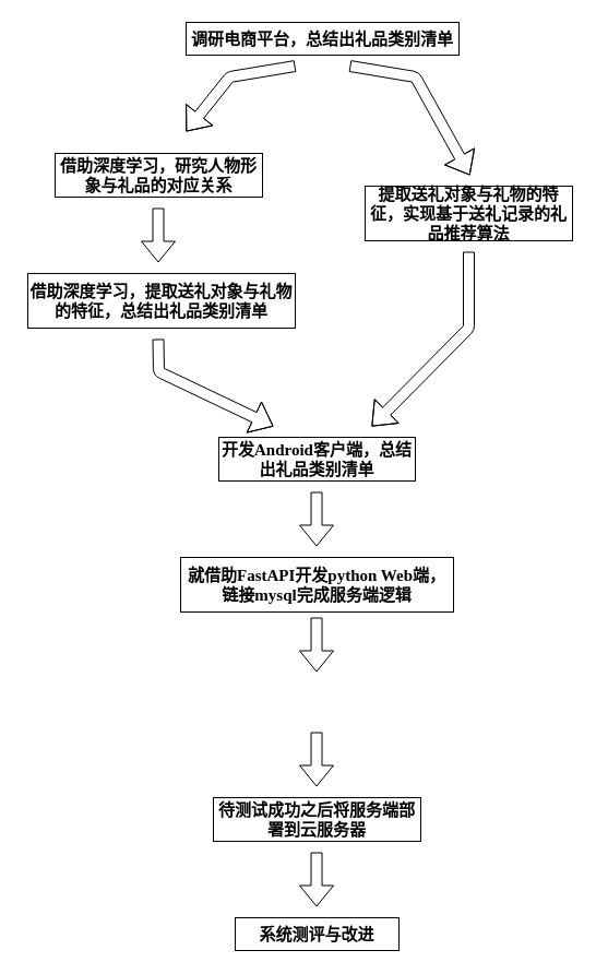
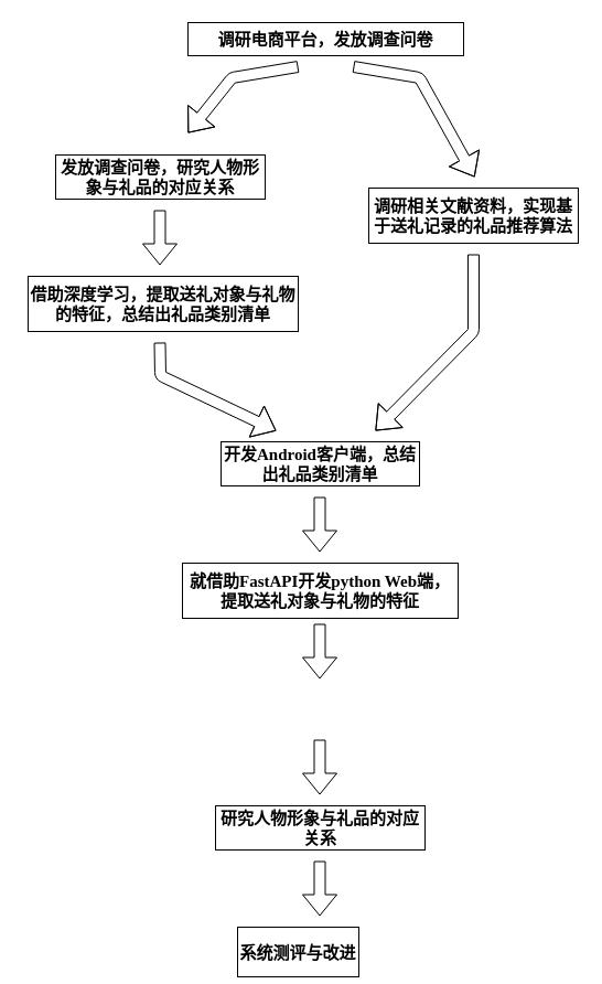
  <mxCell id="0" />
  <mxCell id="1" parent="0" />
  <mxCell id="2" value="" style="group" vertex="1" connectable="0" parent="1"><mxGeometry x="170" y="20" width="250" height="90" as="geometry" /></mxCell>
- <mxCell id="3" value="&lt;b&gt;&lt;font style=&quot;font-size: 15px&quot; face=&quot;Comic Sans MS&quot;&gt;调研电商平台，总结出礼品类别清单&lt;/font&gt;&lt;/b&gt;" style="rounded=0;whiteSpace=wrap;html=1;" vertex="1" parent="2"><mxGeometry width="250" height="30" as="geometry" /></mxCell>
+ <mxCell id="3" value="&lt;b&gt;&lt;font style=&quot;font-size: 15px&quot; face=&quot;Comic Sans MS&quot;&gt;调研电商平台，发放调查问卷&lt;/font&gt;&lt;/b&gt;" style="rounded=0;whiteSpace=wrap;html=1;" vertex="1" parent="2"><mxGeometry width="250" height="30" as="geometry" /></mxCell>
  <mxCell id="4" value="" style="shape=flexArrow;endArrow=classic;html=1;" edge="1" parent="2"><mxGeometry width="50" height="50" relative="1" as="geometry"><mxPoint x="100" y="40" as="sourcePoint" /><mxPoint y="100" as="targetPoint" /><Array as="points"><mxPoint x="40" y="50" /></Array></mxGeometry></mxCell>
  <mxCell id="5" value="" style="group" vertex="1" connectable="0" parent="1"><mxGeometry x="20" y="150" width="250" height="90" as="geometry" /></mxCell>
- <mxCell id="6" value="&lt;b&gt;&lt;font style=&quot;font-size: 15px&quot; face=&quot;Comic Sans MS&quot;&gt;&lt;font style=&quot;vertical-align: inherit&quot;&gt;&lt;font style=&quot;vertical-align: inherit&quot;&gt;借助深度学习，研究人物形象与礼品的对应关系&lt;/font&gt;&lt;/font&gt;&lt;/font&gt;&lt;/b&gt;" style="rounded=0;whiteSpace=wrap;html=1;" vertex="1" parent="5"><mxGeometry x="30" y="-10" width="190" height="40" as="geometry" /></mxCell>
+ <mxCell id="6" value="&lt;b&gt;&lt;font style=&quot;font-size: 15px&quot; face=&quot;Comic Sans MS&quot;&gt;&lt;font style=&quot;vertical-align: inherit&quot;&gt;&lt;font style=&quot;vertical-align: inherit&quot;&gt;发放调查问卷，研究人物形象与礼品的对应关系&lt;/font&gt;&lt;/font&gt;&lt;/font&gt;&lt;/b&gt;" style="rounded=0;whiteSpace=wrap;html=1;" vertex="1" parent="5"><mxGeometry x="30" y="-10" width="190" height="40" as="geometry" /></mxCell>
  <mxCell id="7" value="" style="shape=flexArrow;endArrow=classic;html=1;" edge="1" parent="5"><mxGeometry width="50" height="50" relative="1" as="geometry"><mxPoint x="124.5" y="40" as="sourcePoint" /><mxPoint x="124.5" y="90" as="targetPoint" /></mxGeometry></mxCell>
  <mxCell id="8" value="" style="group" vertex="1" connectable="0" parent="1"><mxGeometry x="160" y="410" width="260" height="90" as="geometry" /></mxCell>
  <mxCell id="9" value="" style="shape=flexArrow;endArrow=classic;html=1;" edge="1" parent="8"><mxGeometry width="50" height="50" relative="1" as="geometry"><mxPoint x="129.5" y="40" as="sourcePoint" /><mxPoint x="129.5" y="90" as="targetPoint" /></mxGeometry></mxCell>
  <mxCell id="10" value="&lt;b&gt;&lt;font style=&quot;font-size: 15px&quot; face=&quot;Comic Sans MS&quot;&gt;&lt;font style=&quot;vertical-align: inherit&quot;&gt;&lt;font style=&quot;vertical-align: inherit&quot;&gt;&lt;font style=&quot;vertical-align: inherit&quot;&gt;&lt;font style=&quot;vertical-align: inherit&quot;&gt;开发Android客户端，总结出礼品类别清单&lt;/font&gt;&lt;/font&gt;&lt;/font&gt;&lt;/font&gt;&lt;/font&gt;&lt;/b&gt;" style="rounded=0;whiteSpace=wrap;html=1;" vertex="1" parent="8"><mxGeometry x="40" y="-10" width="180" height="40" as="geometry" /></mxCell>
  <mxCell id="11" value="" style="group" vertex="1" connectable="0" parent="1"><mxGeometry x="165" y="630" width="250" height="90" as="geometry" /></mxCell>
  <mxCell id="12" value="" style="shape=flexArrow;endArrow=classic;html=1;" edge="1" parent="11"><mxGeometry width="50" height="50" relative="1" as="geometry"><mxPoint x="124.5" y="40" as="sourcePoint" /><mxPoint x="124.5" y="90" as="targetPoint" /></mxGeometry></mxCell>
  <mxCell id="13" value="" style="group" vertex="1" connectable="0" parent="1"><mxGeometry x="165" y="740" width="250" height="90" as="geometry" /></mxCell>
  <mxCell id="14" value="" style="shape=flexArrow;endArrow=classic;html=1;" edge="1" parent="13"><mxGeometry width="50" height="50" relative="1" as="geometry"><mxPoint x="124.5" y="40" as="sourcePoint" /><mxPoint x="124.5" y="90" as="targetPoint" /></mxGeometry></mxCell>
- <mxCell id="15" value="&lt;b&gt;&lt;font style=&quot;font-size: 15px&quot; face=&quot;Comic Sans MS&quot;&gt;&lt;font style=&quot;vertical-align: inherit&quot;&gt;&lt;font style=&quot;vertical-align: inherit&quot;&gt;&lt;font style=&quot;vertical-align: inherit&quot;&gt;&lt;font style=&quot;vertical-align: inherit&quot;&gt;待测试成功之后将服务端部署到云服务器&lt;/font&gt;&lt;/font&gt;&lt;/font&gt;&lt;/font&gt;&lt;/font&gt;&lt;/b&gt;" style="rounded=0;whiteSpace=wrap;html=1;" vertex="1" parent="13"><mxGeometry x="30" y="-10" width="190" height="40" as="geometry" /></mxCell>
+ <mxCell id="15" value="&lt;b&gt;&lt;font style=&quot;font-size: 15px&quot; face=&quot;Comic Sans MS&quot;&gt;&lt;font style=&quot;vertical-align: inherit&quot;&gt;&lt;font style=&quot;vertical-align: inherit&quot;&gt;&lt;font style=&quot;vertical-align: inherit&quot;&gt;&lt;font style=&quot;vertical-align: inherit&quot;&gt;研究人物形象与礼品的对应关系&lt;/font&gt;&lt;/font&gt;&lt;/font&gt;&lt;/font&gt;&lt;/font&gt;&lt;/b&gt;" style="rounded=0;whiteSpace=wrap;html=1;" vertex="1" parent="13"><mxGeometry x="30" y="-10" width="190" height="40" as="geometry" /></mxCell>
  <mxCell id="16" value="" style="group" vertex="1" connectable="0" parent="1"><mxGeometry x="165" y="525" width="250" height="90" as="geometry" /></mxCell>
  <mxCell id="17" value="" style="shape=flexArrow;endArrow=classic;html=1;" edge="1" parent="16"><mxGeometry width="50" height="50" relative="1" as="geometry"><mxPoint x="124.5" y="40" as="sourcePoint" /><mxPoint x="124.5" y="90" as="targetPoint" /></mxGeometry></mxCell>
  <mxCell id="18" value="" style="group" vertex="1" connectable="0" parent="1"><mxGeometry x="170" y="240" width="270" height="110" as="geometry" /></mxCell>
  <mxCell id="19" value="" style="group" vertex="1" connectable="0" parent="18"><mxGeometry x="-150" y="30" width="250" height="90" as="geometry" /></mxCell>
  <mxCell id="20" value="" style="shape=flexArrow;endArrow=classic;html=1;" edge="1" parent="19"><mxGeometry width="50" height="50" relative="1" as="geometry"><mxPoint x="124.5" y="40" as="sourcePoint" /><mxPoint x="230" y="120" as="targetPoint" /><Array as="points"><mxPoint x="125" y="70" /></Array></mxGeometry></mxCell>
  <mxCell id="21" value="&lt;div&gt;&lt;font face=&quot;Comic Sans MS&quot;&gt;&lt;span style=&quot;font-size: 15px&quot;&gt;&lt;b&gt;&lt;font style=&quot;vertical-align: inherit&quot;&gt;&lt;font style=&quot;vertical-align: inherit&quot;&gt;借助深度学习，提取送&lt;/font&gt;&lt;/font&gt;&lt;/b&gt;&lt;/span&gt;&lt;/font&gt;&lt;b style=&quot;font-size: 15px ; font-family: &amp;#34;comic sans ms&amp;#34;&quot;&gt;&lt;font style=&quot;vertical-align: inherit&quot;&gt;&lt;font style=&quot;vertical-align: inherit&quot;&gt;&lt;font style=&quot;vertical-align: inherit&quot;&gt;&lt;font style=&quot;vertical-align: inherit&quot;&gt;礼对象与礼物的特征，总结出礼品类别清单&lt;/font&gt;&lt;/font&gt;&lt;/font&gt;&lt;/font&gt;&lt;/b&gt;&lt;/div&gt;" style="rounded=0;whiteSpace=wrap;html=1;" vertex="1" parent="18"><mxGeometry x="-145" y="10" width="245" height="50" as="geometry" /></mxCell>
- <mxCell id="22" value="&lt;font face=&quot;Comic Sans MS&quot;&gt;&lt;span style=&quot;font-size: 15px&quot;&gt;&lt;b&gt;&lt;font style=&quot;vertical-align: inherit&quot;&gt;&lt;font style=&quot;vertical-align: inherit&quot;&gt;就借助FastAPI开发python Web端，链接mysql完成服务端逻辑&lt;/font&gt;&lt;/font&gt;&lt;/b&gt;&lt;/span&gt;&lt;/font&gt;" style="rounded=0;whiteSpace=wrap;html=1;" vertex="1" parent="1"><mxGeometry x="165" y="510" width="250" height="50" as="geometry" /></mxCell>
+ <mxCell id="22" value="&lt;font face=&quot;Comic Sans MS&quot;&gt;&lt;span style=&quot;font-size: 15px&quot;&gt;&lt;b&gt;&lt;font style=&quot;vertical-align: inherit&quot;&gt;&lt;font style=&quot;vertical-align: inherit&quot;&gt;就借助FastAPI开发python Web端，提取送礼对象与礼物的特征&lt;/font&gt;&lt;/font&gt;&lt;/b&gt;&lt;/span&gt;&lt;/font&gt;" style="rounded=0;whiteSpace=wrap;html=1;" vertex="1" parent="1"><mxGeometry x="165" y="510" width="250" height="50" as="geometry" /></mxCell>
  <mxCell id="23" value="" style="shape=flexArrow;endArrow=classic;html=1;" edge="1" parent="1"><mxGeometry width="50" height="50" relative="1" as="geometry"><mxPoint x="320" y="60" as="sourcePoint" /><mxPoint x="430" y="160" as="targetPoint" /><Array as="points"><mxPoint x="380" y="70" /></Array></mxGeometry></mxCell>
- <mxCell id="24" value="&lt;b&gt;&lt;font style=&quot;font-size: 15px&quot; face=&quot;Comic Sans MS&quot;&gt;&lt;font style=&quot;vertical-align: inherit&quot;&gt;&lt;font style=&quot;vertical-align: inherit&quot;&gt;&lt;font style=&quot;vertical-align: inherit&quot;&gt;&lt;font style=&quot;vertical-align: inherit&quot;&gt;提取送礼对象与礼物的特征，实现基于送礼记录的礼品推荐算法&lt;/font&gt;&lt;/font&gt;&lt;/font&gt;&lt;/font&gt;&lt;/font&gt;&lt;/b&gt;" style="rounded=0;whiteSpace=wrap;html=1;" vertex="1" parent="1"><mxGeometry x="334" y="170" width="190" height="50" as="geometry" /></mxCell>
+ <mxCell id="24" value="&lt;b&gt;&lt;font style=&quot;font-size: 15px&quot; face=&quot;Comic Sans MS&quot;&gt;&lt;font style=&quot;vertical-align: inherit&quot;&gt;&lt;font style=&quot;vertical-align: inherit&quot;&gt;&lt;font style=&quot;vertical-align: inherit&quot;&gt;&lt;font style=&quot;vertical-align: inherit&quot;&gt;调研相关文献资料，实现基于送礼记录的礼品推荐算法&lt;/font&gt;&lt;/font&gt;&lt;/font&gt;&lt;/font&gt;&lt;/font&gt;&lt;/b&gt;" style="rounded=0;whiteSpace=wrap;html=1;" vertex="1" parent="1"><mxGeometry x="334" y="170" width="190" height="50" as="geometry" /></mxCell>
  <mxCell id="25" value="" style="shape=flexArrow;endArrow=classic;html=1;" edge="1" parent="1"><mxGeometry width="50" height="50" relative="1" as="geometry"><mxPoint x="429" y="230" as="sourcePoint" /><mxPoint x="340" y="390" as="targetPoint" /><Array as="points"><mxPoint x="429" y="300" /></Array></mxGeometry></mxCell>
- <mxCell id="26" value="&lt;font face=&quot;Comic Sans MS&quot;&gt;&lt;span style=&quot;font-size: 15px&quot;&gt;&lt;b&gt;系统测评与改进&lt;/b&gt;&lt;/span&gt;&lt;/font&gt;" style="rounded=0;whiteSpace=wrap;html=1;" vertex="1" parent="1"><mxGeometry x="215" y="840" width="150" height="30" as="geometry" /></mxCell>
+ <mxCell id="26" value="&lt;font face=&quot;Comic Sans MS&quot;&gt;&lt;span style=&quot;font-size: 15px&quot;&gt;&lt;b&gt;系统测评与改进&lt;/b&gt;&lt;/span&gt;&lt;/font&gt;" style="rounded=0;whiteSpace=wrap;html=1;" vertex="1" parent="1"><mxGeometry x="215" y="840" width="110" height="45" as="geometry" /></mxCell>
